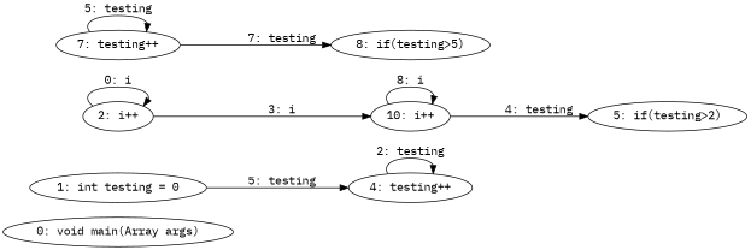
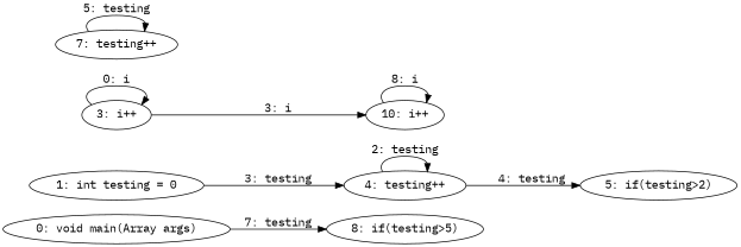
  digraph {
    fontname="IBM Plex Mono"
    rankdir=LR
    node [fontname="IBM Plex Mono"]
    edge [fontname="IBM Plex Mono"]
    n1 [label="0: void main(Array args)"]
    n2 [label="1: int testing = 0"]
    n3 [label="4: testing++"]
    n4 [label="5: if(testing>2)"]
-   n5 [label="2: i++"]
+   n5 [label="3: i++"]
    n6 [label="10: i++"]
    n7 [label="7: testing++"]
    n8 [label="8: if(testing>5)"]
-   n2 -> n3 [label="5: testing"]
+   n2 -> n3 [label="3: testing"]
    n3 -> n3 [label="2: testing"]
-   n6 -> n4 [label="4: testing"]
+   n3 -> n4 [label="4: testing"]
    n5 -> n5 [label="0: i"]
    n5 -> n6 [label="3: i"]
    n6 -> n6 [label="8: i"]
    n7 -> n7 [label="5: testing"]
-   n7 -> n8 [label="7: testing"]
+   n1 -> n8 [label="7: testing"]
  }
